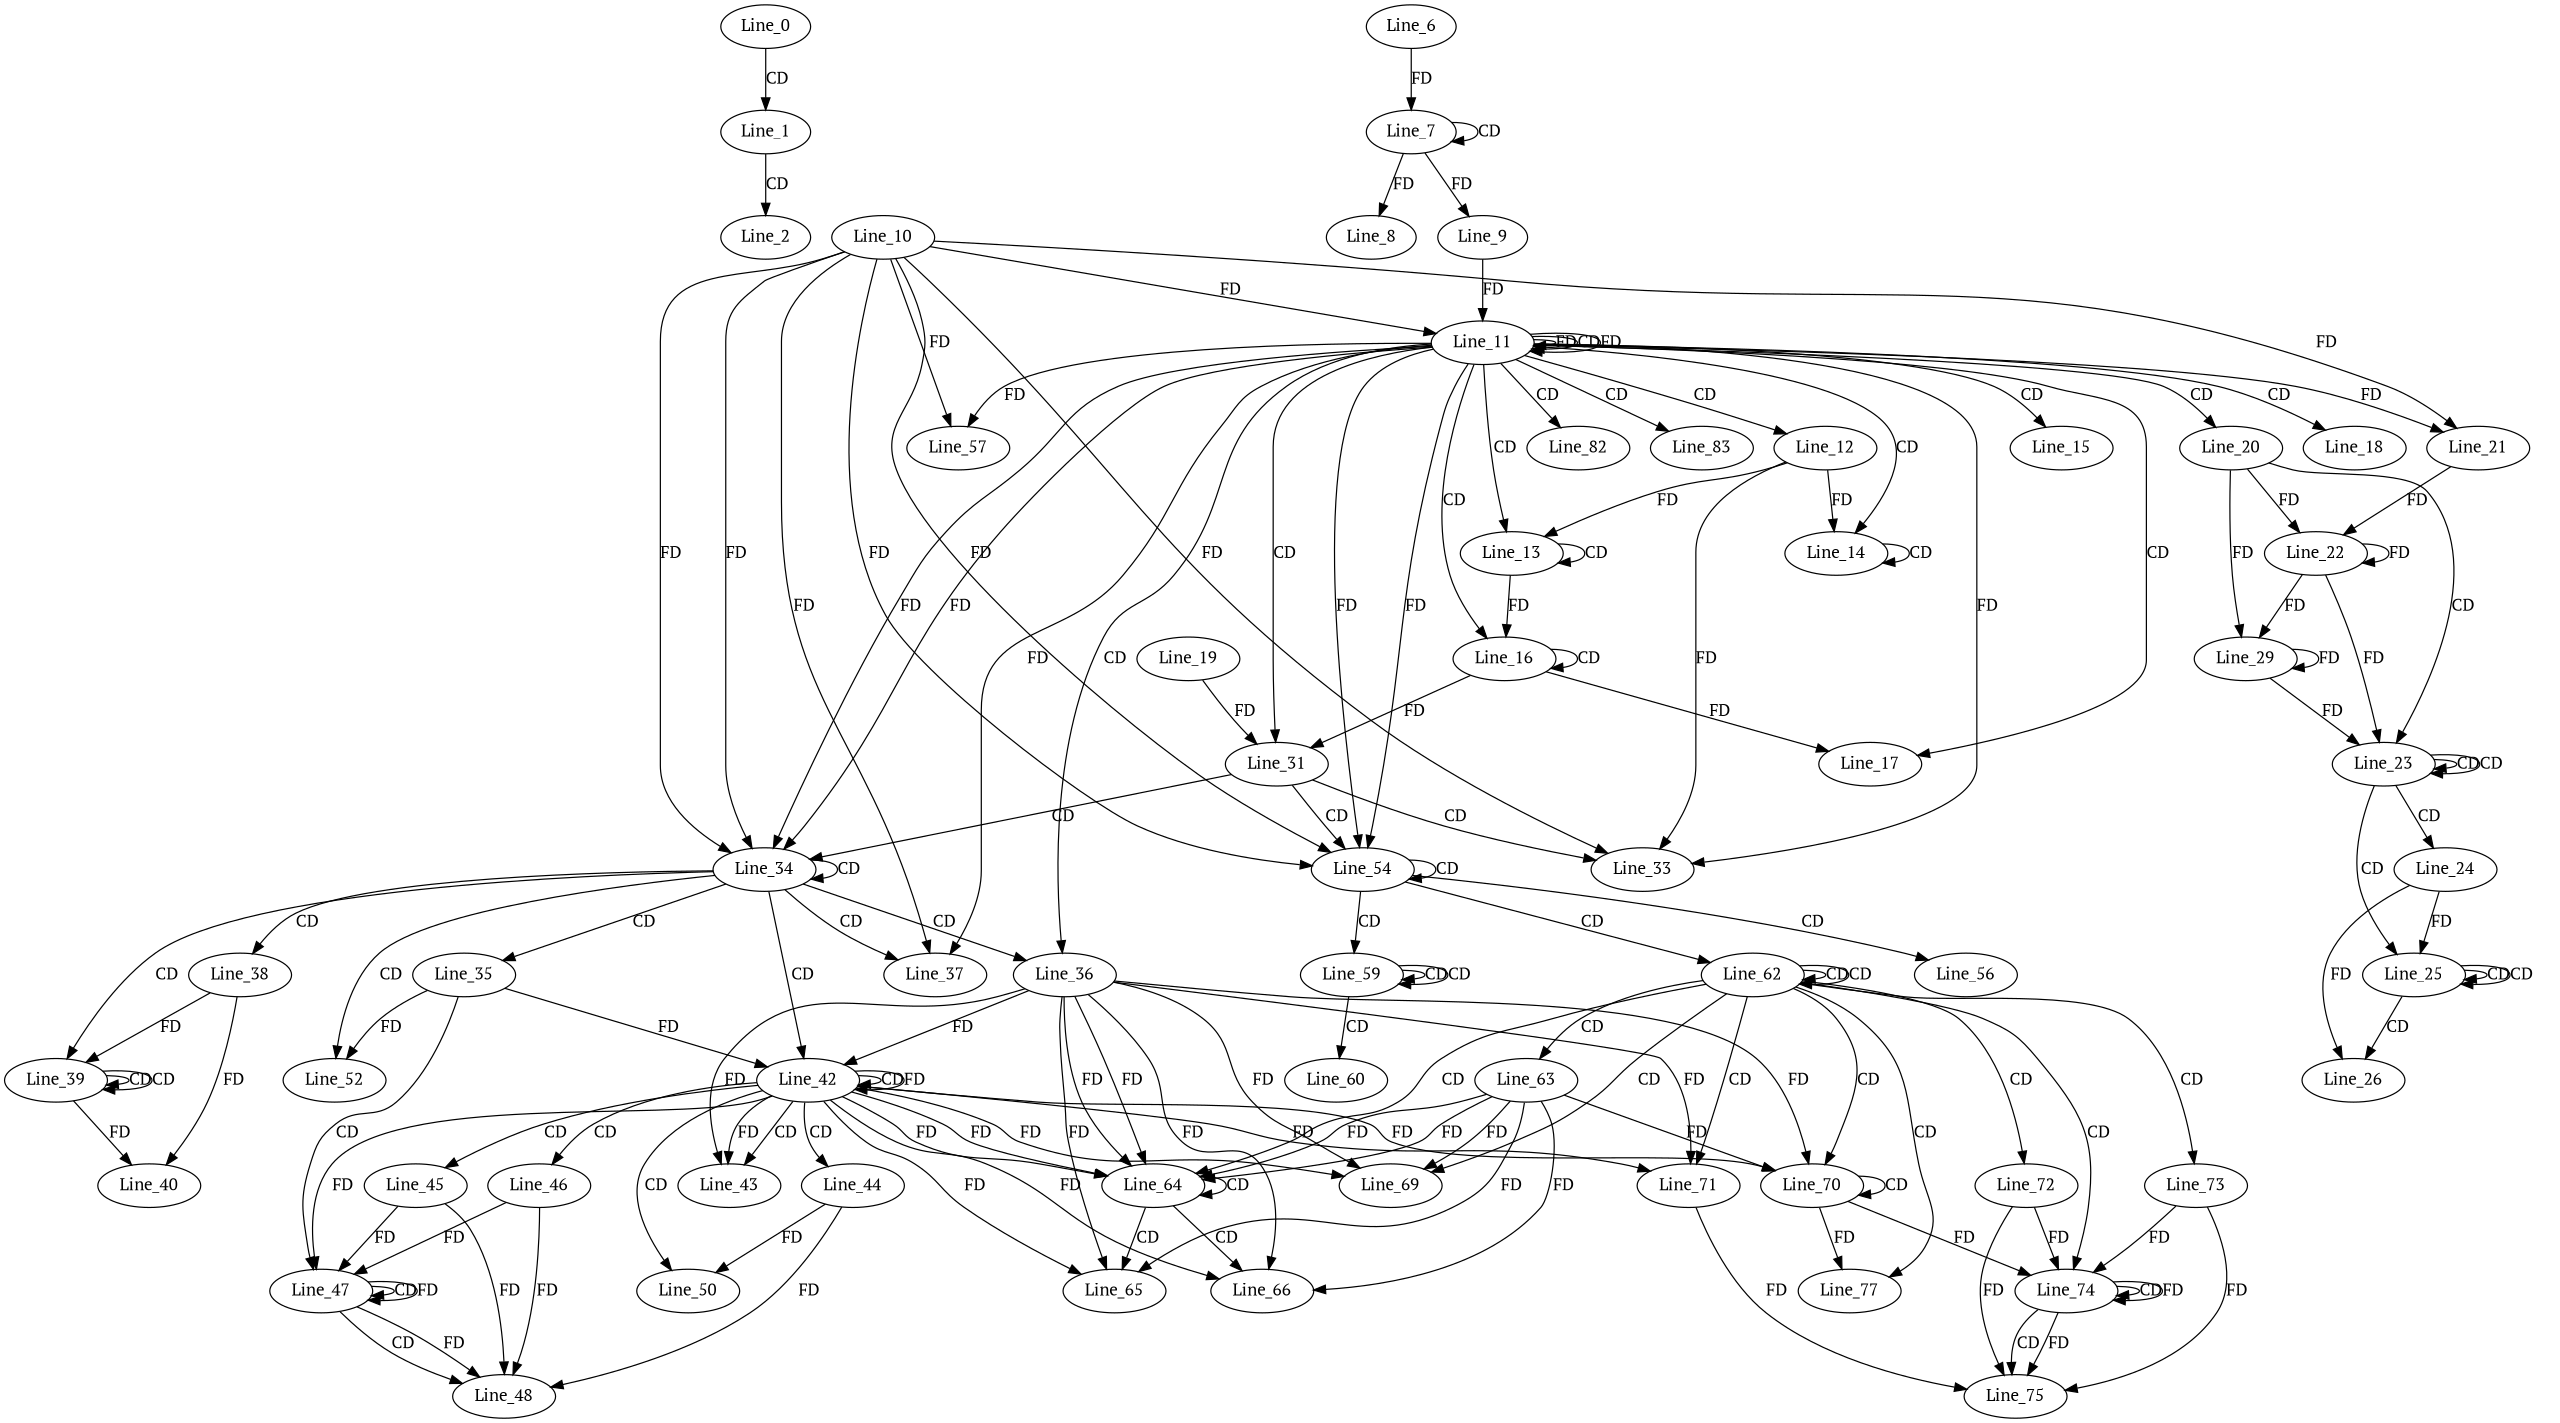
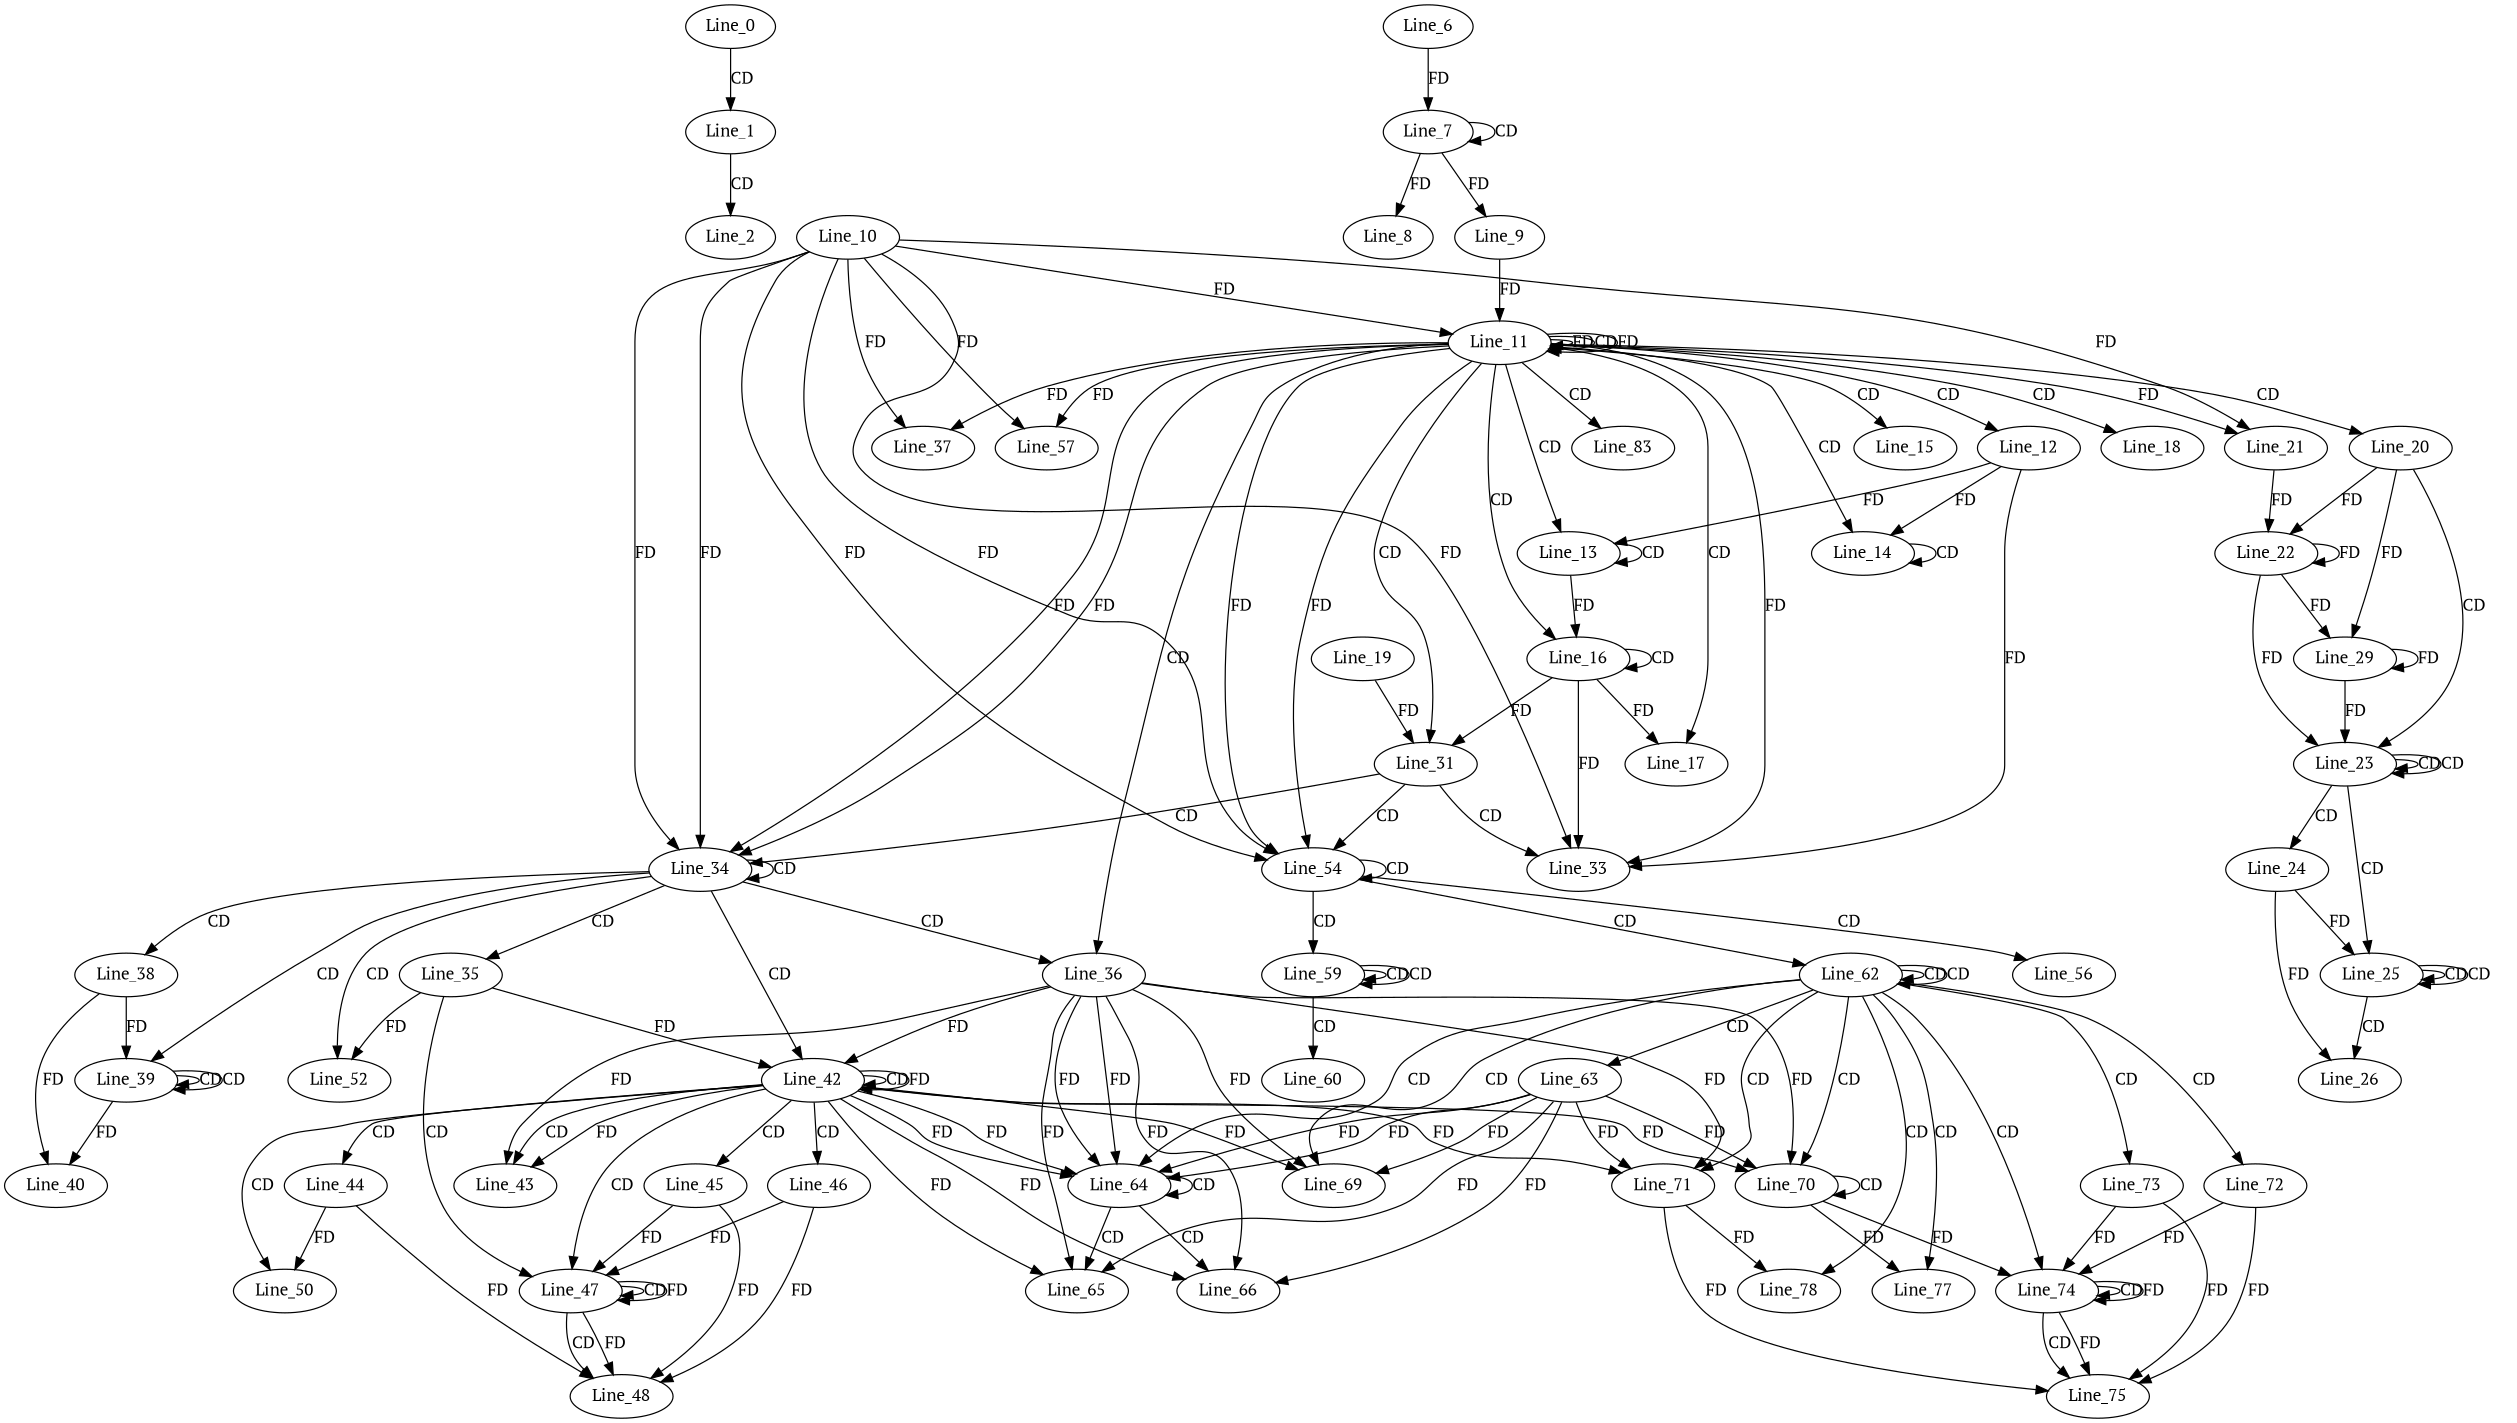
  digraph {
    fontname="PT Serif"
    node [fontname="PT Serif"]
    edge [fontname="PT Serif"]
    Line_0
    Line_1
    Line_2
    Line_7
    Line_8
    Line_9
    Line_11
    Line_6
    Line_12
    Line_13
    Line_14
    Line_15
    Line_16
    Line_17
    Line_18
    Line_20
    Line_21
    Line_31
    Line_33
    Line_34
    Line_37
    Line_54
    Line_57
-   Line_82
    Line_83
    Line_36
    Line_19
    Line_22
    Line_23
    Line_29
    Line_35
    Line_38
    Line_39
    Line_42
    Line_52
    Line_56
    Line_59
    Line_62
    Line_10
    Line_24
    Line_25
    Line_26
    Line_47
    Line_43
    Line_64
    Line_65
    Line_66
    Line_69
    Line_70
    Line_71
    Line_40
    Line_44
    Line_45
    Line_46
    Line_50
    Line_48
    Line_74
    Line_77
+   Line_78
    Line_75
    Line_60
    Line_63
    Line_72
    Line_73
    Line_0 -> Line_1 [label=CD]
    Line_1 -> Line_2 [label=CD]
    Line_7 -> Line_7 [label=CD]
    Line_7 -> Line_8 [label=FD]
    Line_7 -> Line_9 [label=FD]
    Line_9 -> Line_11 [label=FD]
    Line_11 -> Line_11 [label=FD]
    Line_11 -> Line_11 [label=CD]
    Line_11 -> Line_11 [label=FD]
    Line_11 -> Line_12 [label=CD]
    Line_11 -> Line_13 [label=CD]
    Line_11 -> Line_14 [label=CD]
    Line_11 -> Line_15 [label=CD]
    Line_11 -> Line_16 [label=CD]
    Line_11 -> Line_17 [label=CD]
    Line_11 -> Line_18 [label=CD]
    Line_11 -> Line_20 [label=CD]
    Line_11 -> Line_21 [label=FD]
    Line_11 -> Line_31 [label=CD]
    Line_11 -> Line_33 [label=FD]
    Line_11 -> Line_34 [label=FD]
    Line_11 -> Line_34 [label=FD]
    Line_11 -> Line_37 [label=FD]
    Line_11 -> Line_54 [label=FD]
    Line_11 -> Line_54 [label=FD]
    Line_11 -> Line_57 [label=FD]
-   Line_11 -> Line_82 [label=CD]
    Line_11 -> Line_83 [label=CD]
    Line_11 -> Line_36 [label=CD]
    Line_6 -> Line_7 [label=FD]
    Line_12 -> Line_13 [label=FD]
    Line_12 -> Line_14 [label=FD]
    Line_12 -> Line_33 [label=FD]
    Line_13 -> Line_13 [label=CD]
    Line_13 -> Line_16 [label=FD]
    Line_14 -> Line_14 [label=CD]
    Line_16 -> Line_16 [label=CD]
    Line_16 -> Line_17 [label=FD]
    Line_16 -> Line_31 [label=FD]
+   Line_16 -> Line_33 [label=FD]
    Line_20 -> Line_22 [label=FD]
    Line_20 -> Line_23 [label=CD]
    Line_20 -> Line_29 [label=FD]
    Line_21 -> Line_22 [label=FD]
    Line_31 -> Line_33 [label=CD]
    Line_31 -> Line_34 [label=CD]
    Line_31 -> Line_54 [label=CD]
    Line_34 -> Line_34 [label=CD]
-   Line_34 -> Line_37 [label=CD]
    Line_34 -> Line_36 [label=CD]
    Line_34 -> Line_35 [label=CD]
    Line_34 -> Line_38 [label=CD]
    Line_34 -> Line_39 [label=CD]
    Line_34 -> Line_42 [label=CD]
    Line_34 -> Line_52 [label=CD]
    Line_54 -> Line_54 [label=CD]
    Line_54 -> Line_56 [label=CD]
    Line_54 -> Line_59 [label=CD]
    Line_54 -> Line_62 [label=CD]
    Line_36 -> Line_42 [label=FD]
    Line_36 -> Line_43 [label=FD]
    Line_36 -> Line_64 [label=FD]
    Line_36 -> Line_64 [label=FD]
    Line_36 -> Line_65 [label=FD]
    Line_36 -> Line_66 [label=FD]
    Line_36 -> Line_69 [label=FD]
    Line_36 -> Line_70 [label=FD]
    Line_36 -> Line_71 [label=FD]
    Line_19 -> Line_31 [label=FD]
    Line_22 -> Line_22 [label=FD]
    Line_22 -> Line_23 [label=FD]
    Line_22 -> Line_29 [label=FD]
    Line_23 -> Line_23 [label=CD]
    Line_23 -> Line_23 [label=CD]
    Line_23 -> Line_24 [label=CD]
    Line_23 -> Line_25 [label=CD]
    Line_29 -> Line_23 [label=FD]
    Line_29 -> Line_29 [label=FD]
    Line_35 -> Line_42 [label=FD]
    Line_35 -> Line_52 [label=FD]
    Line_35 -> Line_47 [label=CD]
    Line_38 -> Line_39 [label=FD]
    Line_38 -> Line_40 [label=FD]
    Line_39 -> Line_39 [label=CD]
    Line_39 -> Line_39 [label=CD]
    Line_39 -> Line_40 [label=FD]
    Line_42 -> Line_42 [label=CD]
    Line_42 -> Line_42 [label=FD]
-   Line_42 -> Line_47 [label=FD]
+   Line_42 -> Line_47 [label=CD]
    Line_42 -> Line_43 [label=CD]
    Line_42 -> Line_43 [label=FD]
    Line_42 -> Line_64 [label=FD]
    Line_42 -> Line_64 [label=FD]
    Line_42 -> Line_65 [label=FD]
    Line_42 -> Line_66 [label=FD]
    Line_42 -> Line_69 [label=FD]
    Line_42 -> Line_70 [label=FD]
    Line_42 -> Line_71 [label=FD]
    Line_42 -> Line_44 [label=CD]
    Line_42 -> Line_45 [label=CD]
    Line_42 -> Line_46 [label=CD]
    Line_42 -> Line_50 [label=CD]
    Line_59 -> Line_59 [label=CD]
    Line_59 -> Line_59 [label=CD]
    Line_59 -> Line_60 [label=CD]
    Line_62 -> Line_62 [label=CD]
    Line_62 -> Line_62 [label=CD]
    Line_62 -> Line_64 [label=CD]
    Line_62 -> Line_69 [label=CD]
    Line_62 -> Line_70 [label=CD]
    Line_62 -> Line_71 [label=CD]
    Line_62 -> Line_74 [label=CD]
    Line_62 -> Line_77 [label=CD]
+   Line_62 -> Line_78 [label=CD]
    Line_62 -> Line_63 [label=CD]
    Line_62 -> Line_72 [label=CD]
    Line_62 -> Line_73 [label=CD]
    Line_10 -> Line_11 [label=FD]
    Line_10 -> Line_21 [label=FD]
    Line_10 -> Line_33 [label=FD]
    Line_10 -> Line_34 [label=FD]
    Line_10 -> Line_34 [label=FD]
    Line_10 -> Line_37 [label=FD]
    Line_10 -> Line_54 [label=FD]
    Line_10 -> Line_54 [label=FD]
    Line_10 -> Line_57 [label=FD]
    Line_24 -> Line_25 [label=FD]
    Line_24 -> Line_26 [label=FD]
    Line_25 -> Line_25 [label=CD]
    Line_25 -> Line_25 [label=CD]
    Line_25 -> Line_26 [label=CD]
    Line_47 -> Line_47 [label=CD]
    Line_47 -> Line_47 [label=FD]
    Line_47 -> Line_48 [label=CD]
    Line_47 -> Line_48 [label=FD]
    Line_64 -> Line_64 [label=CD]
    Line_64 -> Line_65 [label=CD]
    Line_64 -> Line_66 [label=CD]
    Line_70 -> Line_70 [label=CD]
    Line_70 -> Line_74 [label=FD]
    Line_70 -> Line_77 [label=FD]
+   Line_71 -> Line_78 [label=FD]
    Line_71 -> Line_75 [label=FD]
    Line_44 -> Line_50 [label=FD]
    Line_44 -> Line_48 [label=FD]
    Line_45 -> Line_47 [label=FD]
    Line_45 -> Line_48 [label=FD]
    Line_46 -> Line_47 [label=FD]
    Line_46 -> Line_48 [label=FD]
    Line_74 -> Line_74 [label=CD]
    Line_74 -> Line_74 [label=FD]
    Line_74 -> Line_75 [label=CD]
    Line_74 -> Line_75 [label=FD]
    Line_63 -> Line_64 [label=FD]
    Line_63 -> Line_64 [label=FD]
    Line_63 -> Line_65 [label=FD]
    Line_63 -> Line_66 [label=FD]
    Line_63 -> Line_69 [label=FD]
    Line_63 -> Line_70 [label=FD]
+   Line_63 -> Line_71 [label=FD]
    Line_72 -> Line_74 [label=FD]
    Line_72 -> Line_75 [label=FD]
    Line_73 -> Line_74 [label=FD]
    Line_73 -> Line_75 [label=FD]
  }
